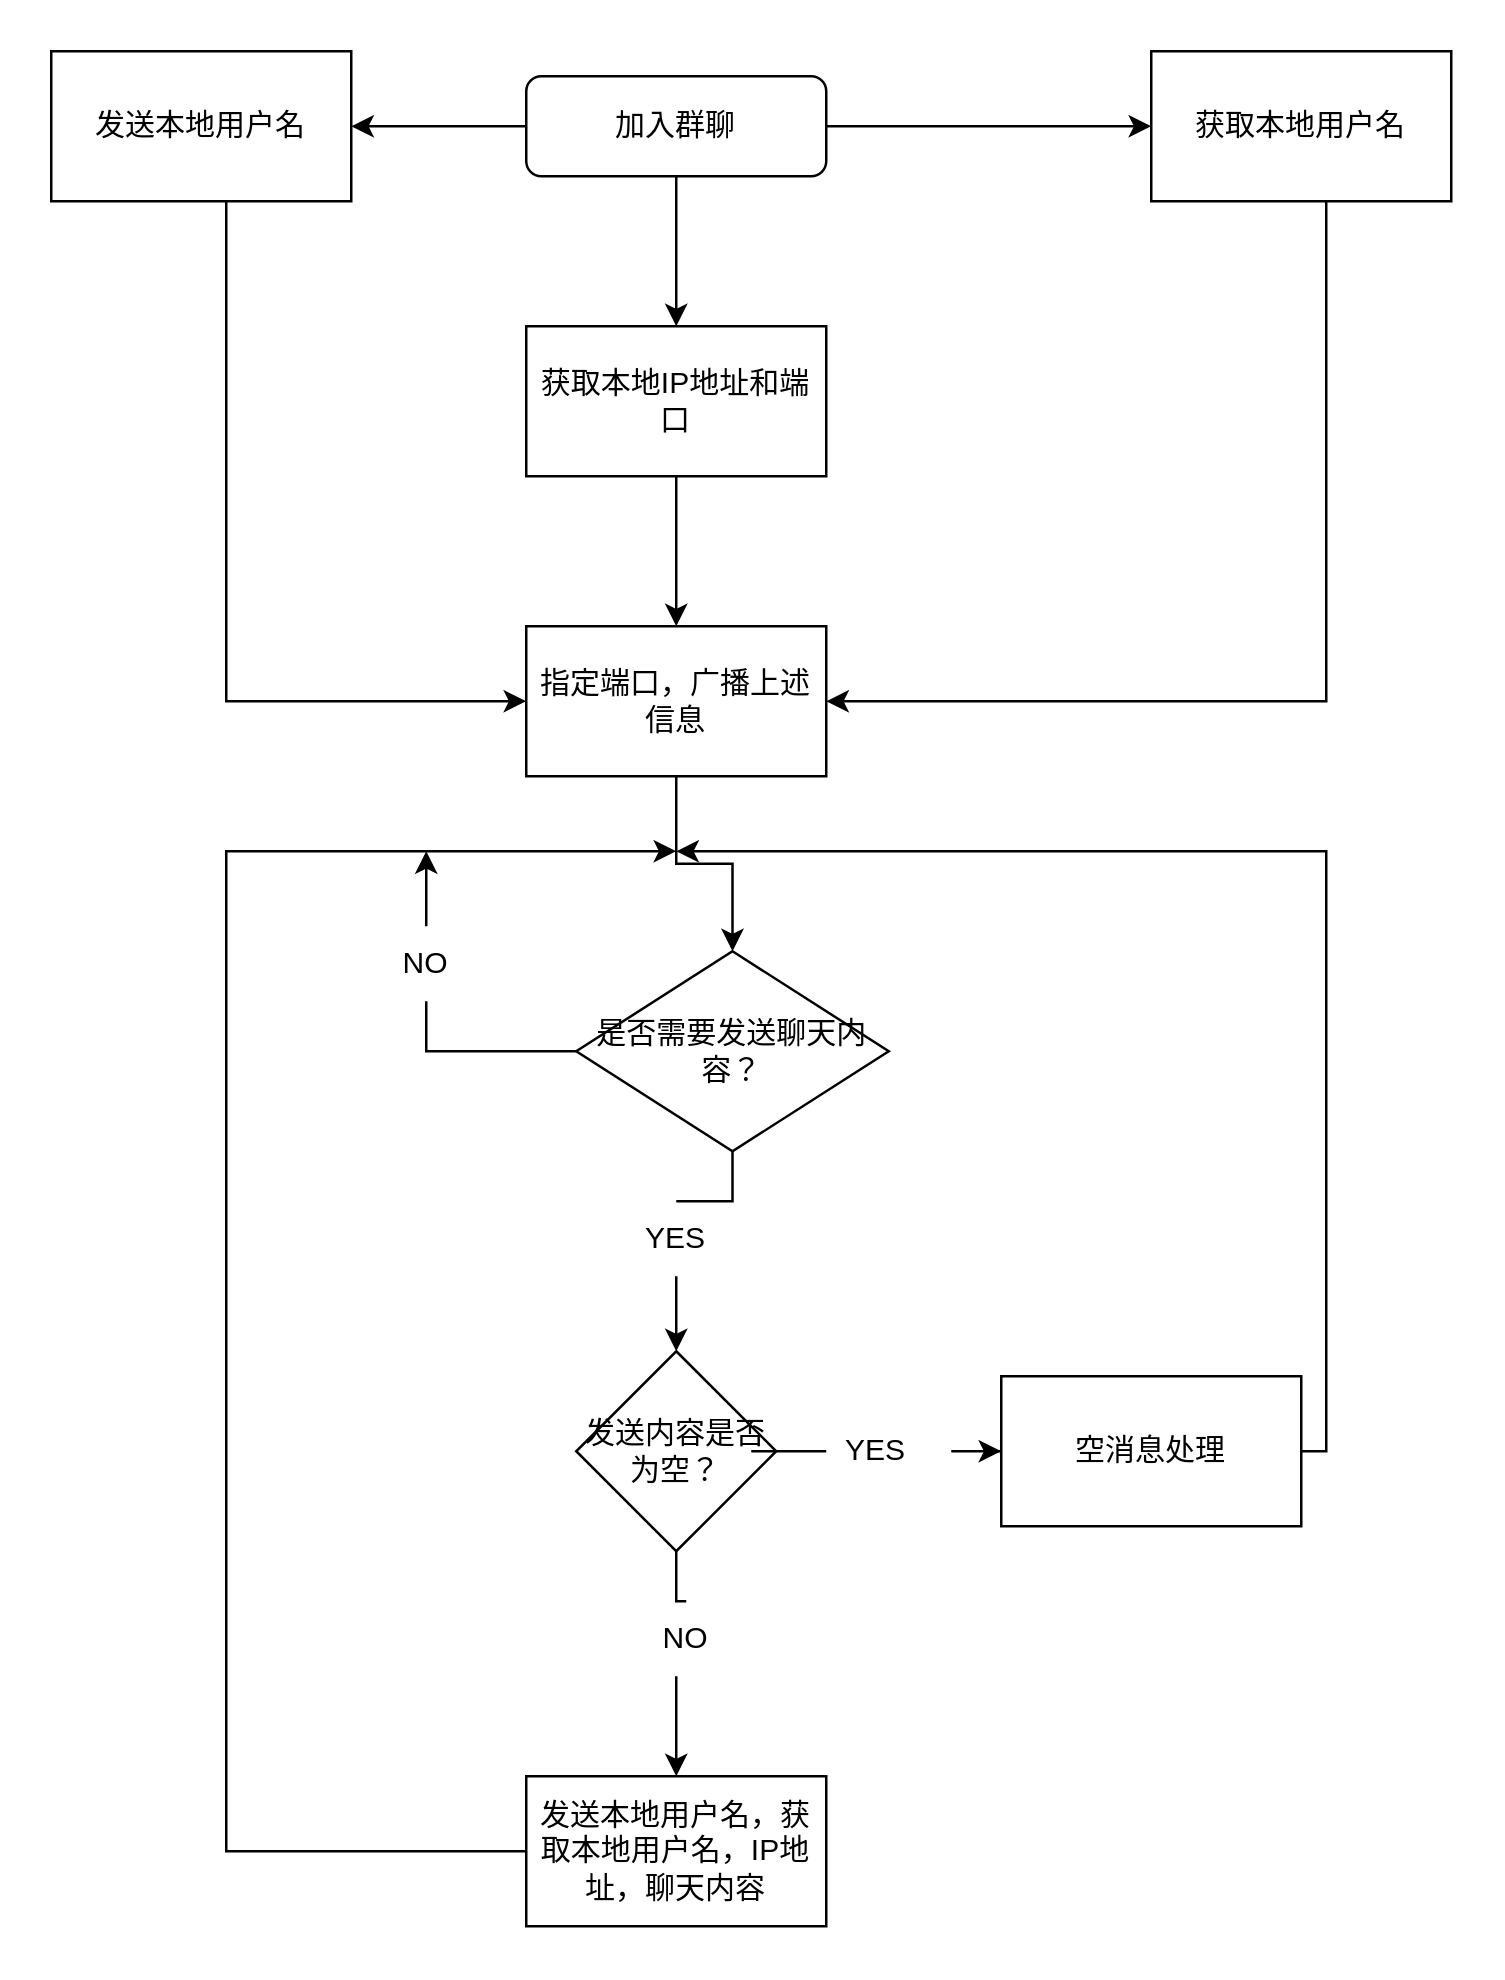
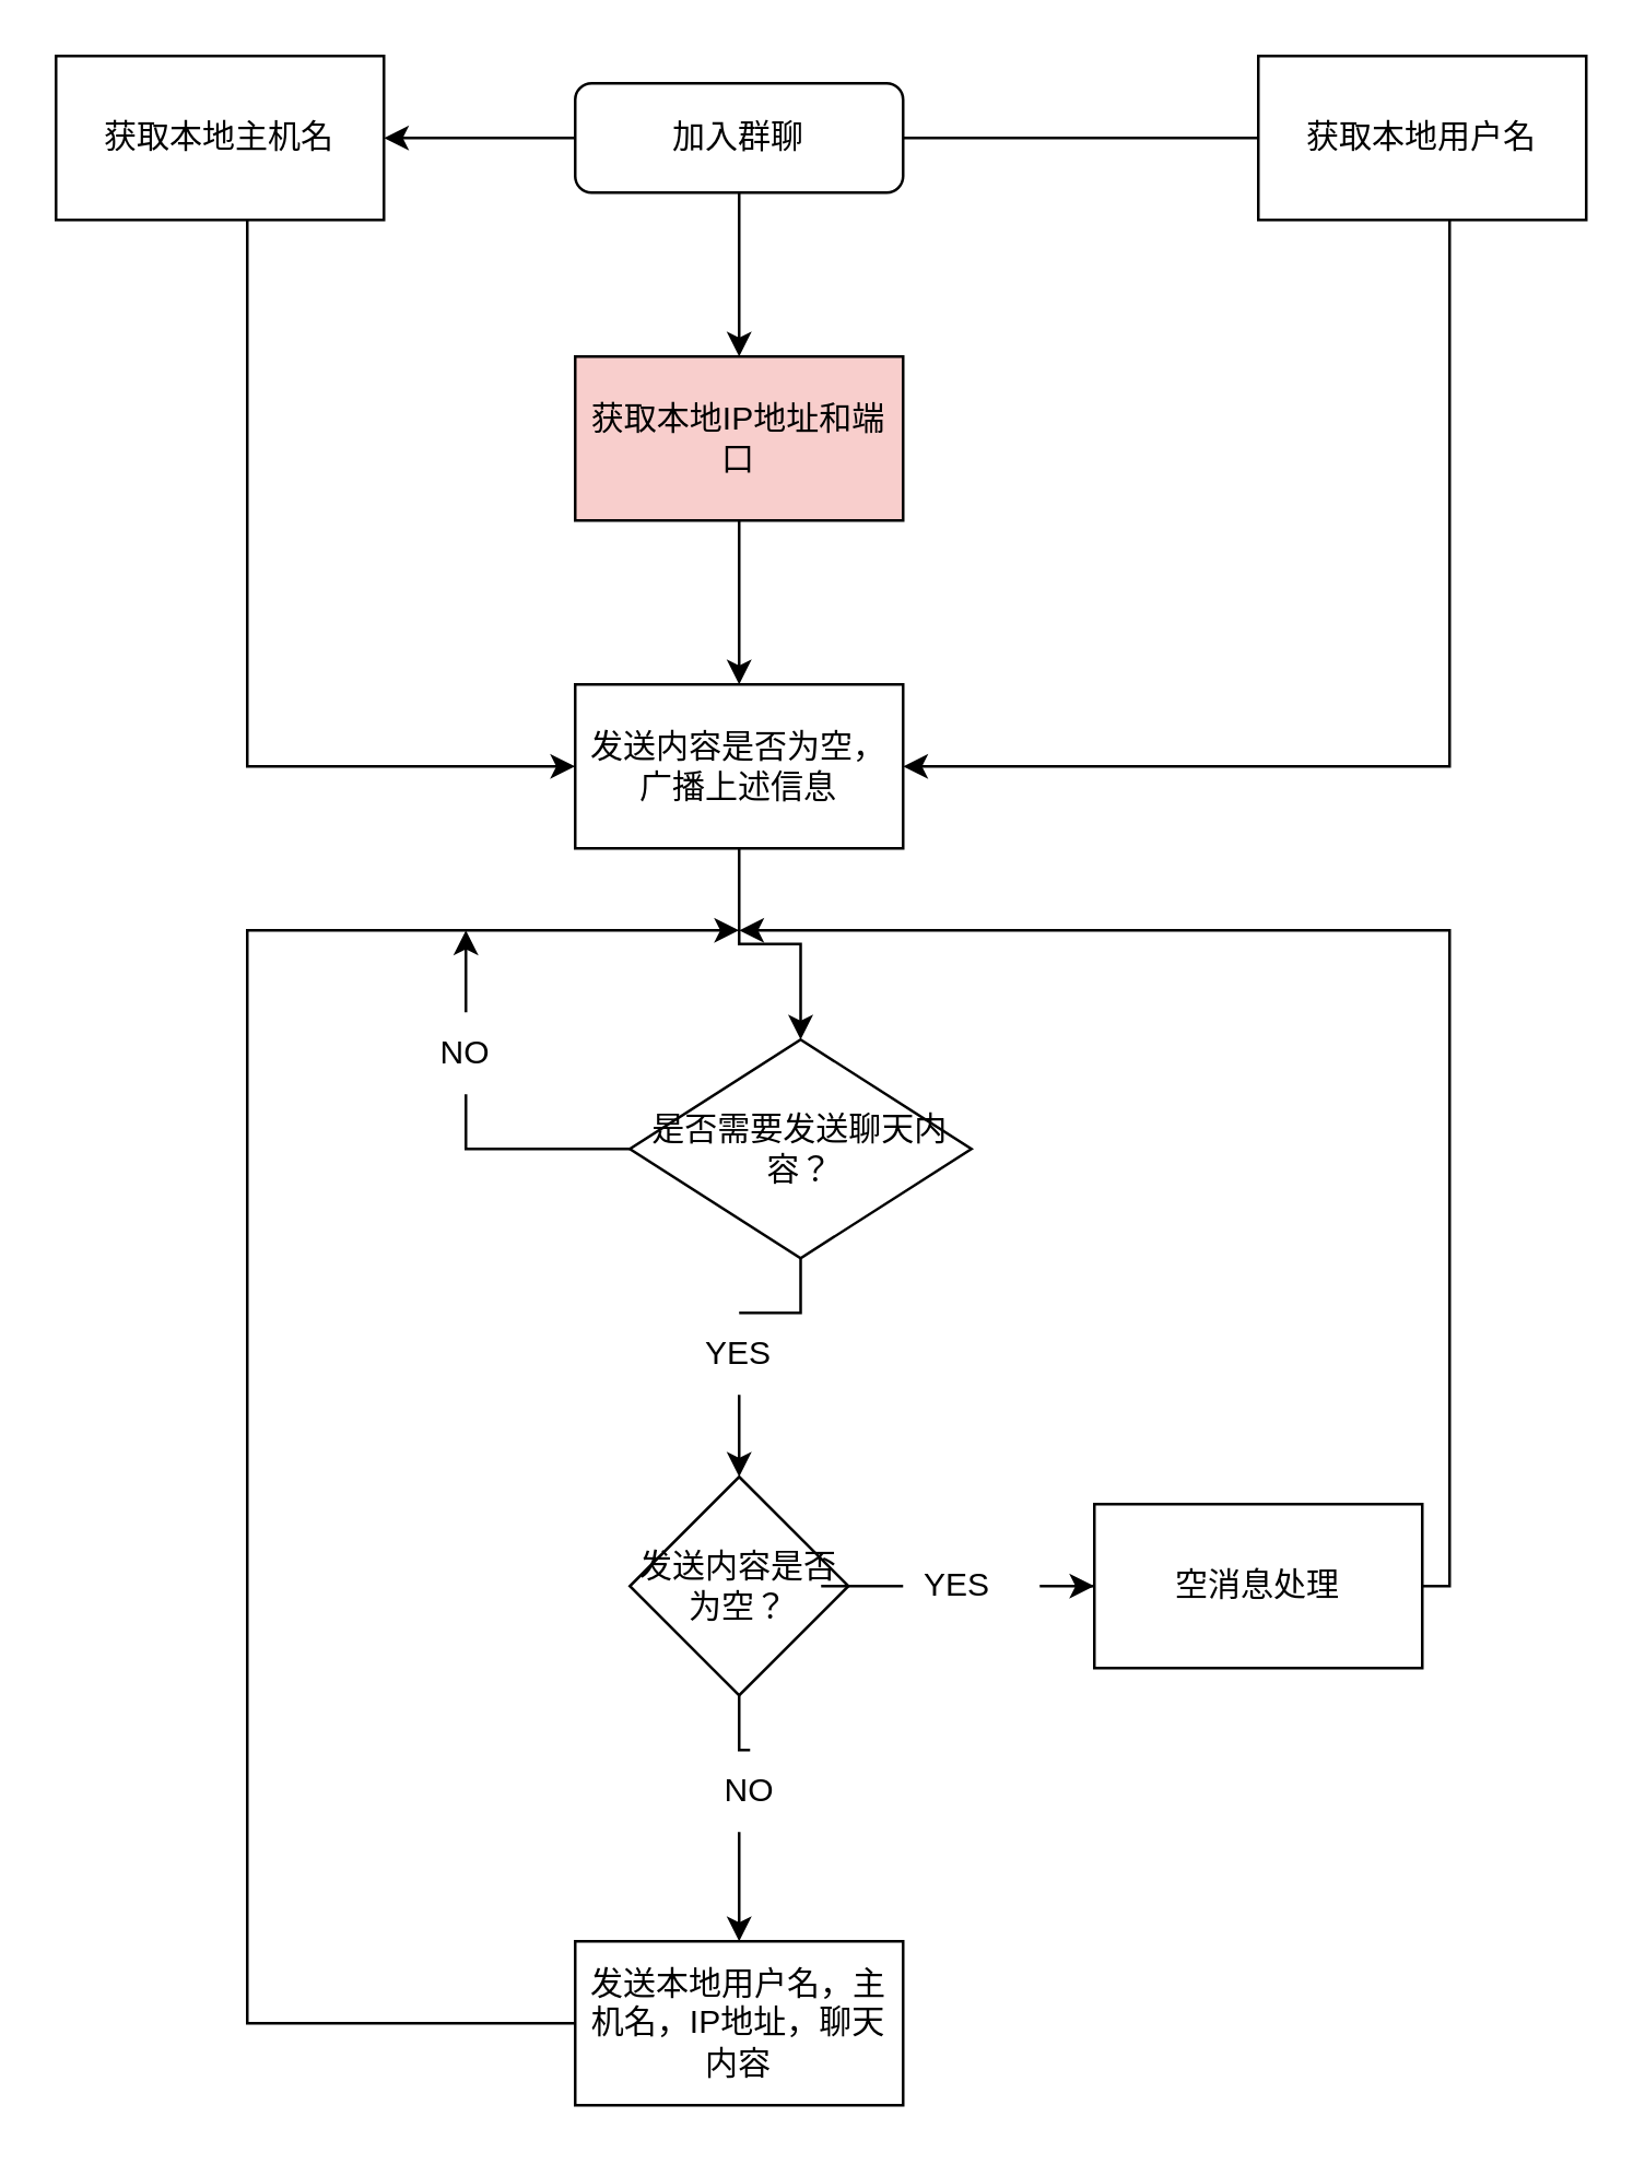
  <mxCell id="0" />
  <mxCell id="1" parent="0" />
  <mxCell id="2" style="edgeStyle=orthogonalEdgeStyle;rounded=0;orthogonalLoop=1;jettySize=auto;html=1;" parent="1" source="5" target="7" edge="1"><mxGeometry relative="1" as="geometry" /></mxCell>
  <mxCell id="3" style="edgeStyle=orthogonalEdgeStyle;rounded=0;orthogonalLoop=1;jettySize=auto;html=1;entryX=1;entryY=0.5;entryDx=0;entryDy=0;" parent="1" source="5" target="11" edge="1"><mxGeometry relative="1" as="geometry" /></mxCell>
- <mxCell id="4" style="edgeStyle=orthogonalEdgeStyle;rounded=0;orthogonalLoop=1;jettySize=auto;html=1;entryX=0;entryY=0.5;entryDx=0;entryDy=0;" parent="1" source="5" target="9" edge="1"><mxGeometry relative="1" as="geometry" /></mxCell>
+ <mxCell id="4" style="edgeStyle=orthogonalEdgeStyle;rounded=0;orthogonalLoop=1;jettySize=auto;html=1;entryX=0;entryY=0.5;entryDx=0;entryDy=0;endArrow=none;" parent="1" source="5" target="9" edge="1"><mxGeometry relative="1" as="geometry" /></mxCell>
  <mxCell id="5" value="加入群聊" style="rounded=1;whiteSpace=wrap;html=1;fontSize=12;glass=0;strokeWidth=1;shadow=0;" parent="1" vertex="1"><mxGeometry x="210" y="30" width="120" height="40" as="geometry" /></mxCell>
  <mxCell id="6" value="" style="edgeStyle=orthogonalEdgeStyle;rounded=0;orthogonalLoop=1;jettySize=auto;html=1;" parent="1" source="7" target="13" edge="1"><mxGeometry relative="1" as="geometry" /></mxCell>
- <mxCell id="7" value="获取本地IP地址和端口" style="rounded=0;whiteSpace=wrap;html=1;" parent="1" vertex="1"><mxGeometry x="210" y="130" width="120" height="60" as="geometry" /></mxCell>
+ <mxCell id="7" value="获取本地IP地址和端口" style="rounded=0;whiteSpace=wrap;html=1;fillColor=#f8cecc;" parent="1" vertex="1"><mxGeometry x="210" y="130" width="120" height="60" as="geometry" /></mxCell>
  <mxCell id="8" style="edgeStyle=orthogonalEdgeStyle;rounded=0;orthogonalLoop=1;jettySize=auto;html=1;entryX=1;entryY=0.5;entryDx=0;entryDy=0;" parent="1" source="9" target="13" edge="1"><mxGeometry relative="1" as="geometry"><Array as="points"><mxPoint x="530" y="280" /></Array></mxGeometry></mxCell>
  <mxCell id="9" value="获取本地用户名" style="rounded=0;whiteSpace=wrap;html=1;" parent="1" vertex="1"><mxGeometry x="460" y="20" width="120" height="60" as="geometry" /></mxCell>
  <mxCell id="10" style="edgeStyle=orthogonalEdgeStyle;rounded=0;orthogonalLoop=1;jettySize=auto;html=1;entryX=0;entryY=0.5;entryDx=0;entryDy=0;" parent="1" source="11" target="13" edge="1"><mxGeometry relative="1" as="geometry"><Array as="points"><mxPoint x="90" y="280" /></Array></mxGeometry></mxCell>
- <mxCell id="11" value="发送本地用户名" style="rounded=0;whiteSpace=wrap;html=1;" parent="1" vertex="1"><mxGeometry x="20" y="20" width="120" height="60" as="geometry" /></mxCell>
+ <mxCell id="11" value="获取本地主机名" style="rounded=0;whiteSpace=wrap;html=1;" parent="1" vertex="1"><mxGeometry x="20" y="20" width="120" height="60" as="geometry" /></mxCell>
  <mxCell id="12" value="" style="edgeStyle=orthogonalEdgeStyle;rounded=0;orthogonalLoop=1;jettySize=auto;html=1;" parent="1" source="13" target="15" edge="1"><mxGeometry relative="1" as="geometry" /></mxCell>
- <mxCell id="13" value="指定端口，广播上述信息" style="rounded=0;whiteSpace=wrap;html=1;" parent="1" vertex="1"><mxGeometry x="210" y="250" width="120" height="60" as="geometry" /></mxCell>
+ <mxCell id="13" value="发送内容是否为空，广播上述信息" style="rounded=0;whiteSpace=wrap;html=1;" parent="1" vertex="1"><mxGeometry x="210" y="250" width="120" height="60" as="geometry" /></mxCell>
  <mxCell id="14" value="" style="edgeStyle=orthogonalEdgeStyle;rounded=0;orthogonalLoop=1;jettySize=auto;html=1;startArrow=none;" parent="1" source="23" target="18" edge="1"><mxGeometry relative="1" as="geometry" /></mxCell>
  <mxCell id="15" value="是否需要发送聊天内容？" style="rhombus;whiteSpace=wrap;html=1;rounded=0;" parent="1" vertex="1"><mxGeometry x="230" y="380" width="125" height="80" as="geometry" /></mxCell>
  <mxCell id="16" value="" style="edgeStyle=orthogonalEdgeStyle;rounded=0;orthogonalLoop=1;jettySize=auto;html=1;startArrow=none;" parent="1" source="28" target="20" edge="1"><mxGeometry relative="1" as="geometry"><Array as="points"><mxPoint x="270" y="680" /><mxPoint x="270" y="680" /></Array></mxGeometry></mxCell>
  <mxCell id="17" value="" style="edgeStyle=orthogonalEdgeStyle;rounded=0;orthogonalLoop=1;jettySize=auto;html=1;startArrow=none;" parent="1" source="30" target="22" edge="1"><mxGeometry relative="1" as="geometry" /></mxCell>
  <mxCell id="18" value="发送内容是否为空？" style="rhombus;whiteSpace=wrap;html=1;rounded=0;" parent="1" vertex="1"><mxGeometry x="230" y="540" width="80" height="80" as="geometry" /></mxCell>
  <mxCell id="19" style="edgeStyle=orthogonalEdgeStyle;rounded=0;orthogonalLoop=1;jettySize=auto;html=1;" parent="1" source="20" edge="1"><mxGeometry relative="1" as="geometry"><mxPoint x="270" y="340" as="targetPoint" /><Array as="points"><mxPoint x="90" y="740" /><mxPoint x="90" y="340" /></Array></mxGeometry></mxCell>
- <mxCell id="20" value="发送本地用户名，获取本地用户名，IP地址，聊天内容" style="rounded=0;whiteSpace=wrap;html=1;" parent="1" vertex="1"><mxGeometry x="210" y="710" width="120" height="60" as="geometry" /></mxCell>
+ <mxCell id="20" value="发送本地用户名，主机名，IP地址，聊天内容" style="rounded=0;whiteSpace=wrap;html=1;" parent="1" vertex="1"><mxGeometry x="210" y="710" width="120" height="60" as="geometry" /></mxCell>
  <mxCell id="21" style="edgeStyle=orthogonalEdgeStyle;rounded=0;orthogonalLoop=1;jettySize=auto;html=1;" parent="1" source="22" edge="1"><mxGeometry relative="1" as="geometry"><mxPoint x="270" y="340" as="targetPoint" /><Array as="points"><mxPoint x="530" y="580" /><mxPoint x="530" y="340" /></Array></mxGeometry></mxCell>
  <mxCell id="22" value="空消息处理" style="whiteSpace=wrap;html=1;rounded=0;" parent="1" vertex="1"><mxGeometry x="400" y="550" width="120" height="60" as="geometry" /></mxCell>
  <mxCell id="23" value="YES" style="text;html=1;strokeColor=none;fillColor=none;align=center;verticalAlign=middle;whiteSpace=wrap;rounded=0;" parent="1" vertex="1"><mxGeometry x="240" y="480" width="60" height="30" as="geometry" /></mxCell>
  <mxCell id="24" value="" style="edgeStyle=orthogonalEdgeStyle;rounded=0;orthogonalLoop=1;jettySize=auto;html=1;endArrow=none;" parent="1" source="15" target="23" edge="1"><mxGeometry relative="1" as="geometry"><mxPoint x="270" y="460" as="sourcePoint" /><mxPoint x="270" y="540" as="targetPoint" /></mxGeometry></mxCell>
  <mxCell id="25" style="edgeStyle=orthogonalEdgeStyle;rounded=0;orthogonalLoop=1;jettySize=auto;html=1;" parent="1" source="26" edge="1"><mxGeometry relative="1" as="geometry"><mxPoint x="170" y="340" as="targetPoint" /></mxGeometry></mxCell>
  <mxCell id="26" value="NO" style="text;html=1;strokeColor=none;fillColor=none;align=center;verticalAlign=middle;whiteSpace=wrap;rounded=0;" parent="1" vertex="1"><mxGeometry x="140" y="370" width="60" height="30" as="geometry" /></mxCell>
  <mxCell id="27" value="" style="edgeStyle=orthogonalEdgeStyle;rounded=0;orthogonalLoop=1;jettySize=auto;html=1;endArrow=none;" parent="1" source="15" target="26" edge="1"><mxGeometry relative="1" as="geometry"><mxPoint x="270" y="360" as="targetPoint" /><mxPoint x="230" y="420" as="sourcePoint" /><Array as="points"><mxPoint x="170" y="420" /></Array></mxGeometry></mxCell>
  <mxCell id="28" value="NO" style="text;html=1;strokeColor=none;fillColor=none;align=center;verticalAlign=middle;whiteSpace=wrap;rounded=0;" parent="1" vertex="1"><mxGeometry x="244" y="640" width="60" height="30" as="geometry" /></mxCell>
  <mxCell id="29" value="" style="edgeStyle=orthogonalEdgeStyle;rounded=0;orthogonalLoop=1;jettySize=auto;html=1;endArrow=none;" parent="1" source="18" target="28" edge="1"><mxGeometry relative="1" as="geometry"><mxPoint x="270" y="620" as="sourcePoint" /><mxPoint x="270" y="710" as="targetPoint" /></mxGeometry></mxCell>
  <mxCell id="30" value="YES" style="text;html=1;strokeColor=none;fillColor=none;align=center;verticalAlign=middle;whiteSpace=wrap;rounded=0;" parent="1" vertex="1"><mxGeometry x="320" y="565" width="60" height="30" as="geometry" /></mxCell>
  <mxCell id="31" value="" style="edgeStyle=orthogonalEdgeStyle;rounded=0;orthogonalLoop=1;jettySize=auto;html=1;endArrow=none;" parent="1" source="18" target="30" edge="1"><mxGeometry relative="1" as="geometry"><mxPoint x="310" y="580" as="sourcePoint" /><mxPoint x="400" y="580" as="targetPoint" /></mxGeometry></mxCell>
